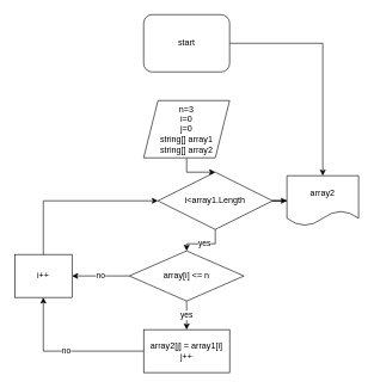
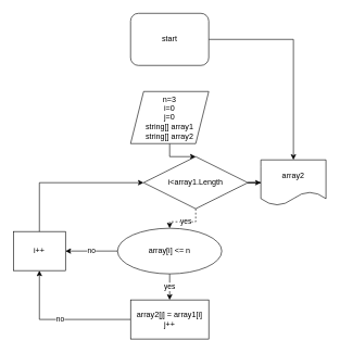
  <mxCell id="0" />
  <mxCell id="1" parent="0" />
  <mxCell id="2" value="" style="edgeStyle=orthogonalEdgeStyle;rounded=0;orthogonalLoop=1;jettySize=auto;html=1;" edge="1" parent="1" source="3" target="16"><mxGeometry relative="1" as="geometry" /></mxCell>
  <mxCell id="3" value="start" style="whiteSpace=wrap;html=1;rounded=1;" vertex="1" parent="1"><mxGeometry x="200" y="20" width="120" height="80" as="geometry" /></mxCell>
  <mxCell id="4" value="" style="edgeStyle=orthogonalEdgeStyle;rounded=0;orthogonalLoop=1;jettySize=auto;html=1;" edge="1" parent="1" source="5" target="8"><mxGeometry relative="1" as="geometry" /></mxCell>
  <mxCell id="5" value="n=3&lt;br&gt;i=0&lt;br&gt;j=0&lt;br&gt;string[] array1&lt;br&gt;string[] array2" style="shape=parallelogram;perimeter=parallelogramPerimeter;whiteSpace=wrap;html=1;fixedSize=1;" vertex="1" parent="1"><mxGeometry x="200" y="140" width="120" height="80" as="geometry" /></mxCell>
- <mxCell id="6" value="yes" style="edgeStyle=orthogonalEdgeStyle;rounded=0;orthogonalLoop=1;jettySize=auto;html=1;" edge="1" parent="1" source="8" target="11"><mxGeometry relative="1" as="geometry" /></mxCell>
+ <mxCell id="6" value="yes" style="edgeStyle=orthogonalEdgeStyle;rounded=0;orthogonalLoop=1;jettySize=auto;html=1;dashed=1;" edge="1" parent="1" source="8" target="11"><mxGeometry relative="1" as="geometry" /></mxCell>
  <mxCell id="7" value="" style="edgeStyle=orthogonalEdgeStyle;rounded=0;orthogonalLoop=1;jettySize=auto;html=1;" edge="1" parent="1" source="8" target="16"><mxGeometry relative="1" as="geometry" /></mxCell>
  <mxCell id="8" value="i&amp;lt;array1.Length" style="rhombus;whiteSpace=wrap;html=1;" vertex="1" parent="1"><mxGeometry x="220" y="240" width="160" height="80" as="geometry" /></mxCell>
  <mxCell id="9" value="yes" style="edgeStyle=orthogonalEdgeStyle;rounded=0;orthogonalLoop=1;jettySize=auto;html=1;" edge="1" parent="1" source="11" target="13"><mxGeometry relative="1" as="geometry" /></mxCell>
  <mxCell id="10" value="no" style="edgeStyle=orthogonalEdgeStyle;rounded=0;orthogonalLoop=1;jettySize=auto;html=1;" edge="1" parent="1" source="11" target="15"><mxGeometry relative="1" as="geometry" /></mxCell>
- <mxCell id="11" value="array[i] &amp;lt;= n" style="rhombus;whiteSpace=wrap;html=1;" vertex="1" parent="1"><mxGeometry x="180" y="350" width="160" height="70" as="geometry" /></mxCell>
+ <mxCell id="11" value="array[i] &amp;lt;= n" style="ellipse;whiteSpace=wrap;html=1;" vertex="1" parent="1"><mxGeometry x="180" y="350" width="160" height="70" as="geometry" /></mxCell>
  <mxCell id="12" value="no" style="edgeStyle=orthogonalEdgeStyle;rounded=0;orthogonalLoop=1;jettySize=auto;html=1;" edge="1" parent="1" source="13" target="15"><mxGeometry relative="1" as="geometry" /></mxCell>
  <mxCell id="13" value="array2[j] = array1[i]&lt;br&gt;j++" style="whiteSpace=wrap;html=1;" vertex="1" parent="1"><mxGeometry x="200" y="460" width="120" height="60" as="geometry" /></mxCell>
  <mxCell id="14" style="edgeStyle=orthogonalEdgeStyle;rounded=0;orthogonalLoop=1;jettySize=auto;html=1;entryX=0;entryY=0.5;entryDx=0;entryDy=0;exitX=0.5;exitY=0.083;exitDx=0;exitDy=0;exitPerimeter=0;" edge="1" parent="1" source="15" target="8"><mxGeometry relative="1" as="geometry"><mxPoint x="60" y="300" as="targetPoint" /><mxPoint x="50" y="470" as="sourcePoint" /><Array as="points"><mxPoint x="60" y="280" /></Array></mxGeometry></mxCell>
  <mxCell id="15" value="i++" style="whiteSpace=wrap;html=1;" vertex="1" parent="1"><mxGeometry x="20" y="355" width="80" height="60" as="geometry" /></mxCell>
  <mxCell id="16" value="array2" style="shape=document;whiteSpace=wrap;html=1;boundedLbl=1;" vertex="1" parent="1"><mxGeometry x="400" y="245" width="100" height="70" as="geometry" /></mxCell>
